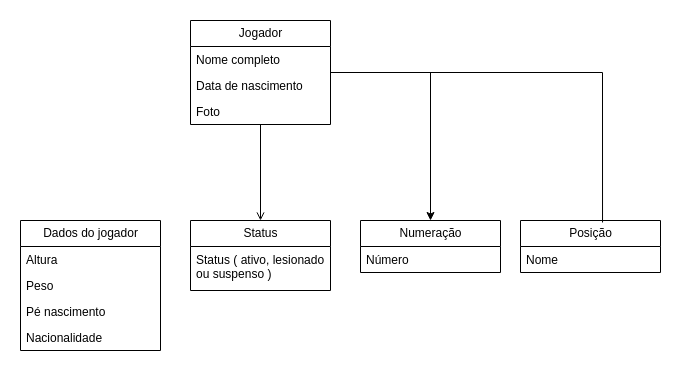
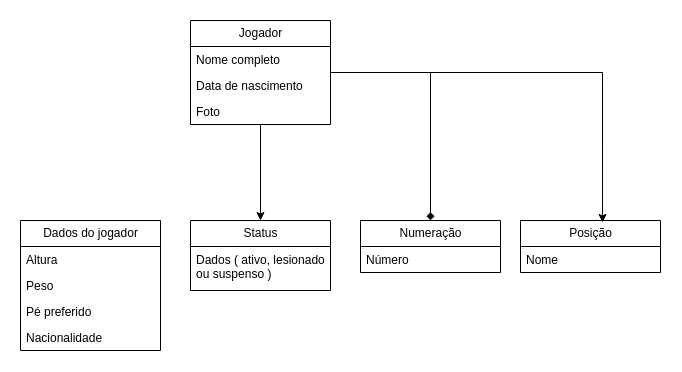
  <mxCell id="0" />
  <mxCell id="1" parent="0" />
- <mxCell id="2" style="edgeStyle=orthogonalEdgeStyle;rounded=0;orthogonalLoop=1;jettySize=auto;html=1;entryX=0.5;entryY=0;entryDx=0;entryDy=0;endArrow=open;" edge="1" parent="1" source="4" target="15"><mxGeometry relative="1" as="geometry" /></mxCell>
- <mxCell id="3" style="edgeStyle=orthogonalEdgeStyle;rounded=0;orthogonalLoop=1;jettySize=auto;html=1;entryX=0.5;entryY=0;entryDx=0;entryDy=0;" edge="1" parent="1" source="4" target="17"><mxGeometry relative="1" as="geometry" /></mxCell>
+ <mxCell id="2" style="edgeStyle=orthogonalEdgeStyle;rounded=0;orthogonalLoop=1;jettySize=auto;html=1;entryX=0.5;entryY=0;entryDx=0;entryDy=0;" edge="1" parent="1" source="4" target="15"><mxGeometry relative="1" as="geometry" /></mxCell>
+ <mxCell id="3" style="edgeStyle=orthogonalEdgeStyle;rounded=0;orthogonalLoop=1;jettySize=auto;html=1;entryX=0.5;entryY=0;entryDx=0;entryDy=0;endArrow=diamond;" edge="1" parent="1" source="4" target="17"><mxGeometry relative="1" as="geometry" /></mxCell>
  <mxCell id="4" value="Jogador" style="swimlane;fontStyle=0;childLayout=stackLayout;horizontal=1;startSize=26;fillColor=none;horizontalStack=0;resizeParent=1;resizeParentMax=0;resizeLast=0;collapsible=1;marginBottom=0;html=1;" vertex="1" parent="1"><mxGeometry x="190" y="20" width="140" height="104" as="geometry" /></mxCell>
  <mxCell id="5" value="Nome completo" style="text;strokeColor=none;fillColor=none;align=left;verticalAlign=top;spacingLeft=4;spacingRight=4;overflow=hidden;rotatable=0;points=[[0,0.5],[1,0.5]];portConstraint=eastwest;whiteSpace=wrap;html=1;" vertex="1" parent="4"><mxGeometry y="26" width="140" height="26" as="geometry" /></mxCell>
  <mxCell id="6" value="Data de nascimento" style="text;strokeColor=none;fillColor=none;align=left;verticalAlign=top;spacingLeft=4;spacingRight=4;overflow=hidden;rotatable=0;points=[[0,0.5],[1,0.5]];portConstraint=eastwest;whiteSpace=wrap;html=1;" vertex="1" parent="4"><mxGeometry y="52" width="140" height="26" as="geometry" /></mxCell>
  <mxCell id="7" value="&lt;div&gt;Foto&lt;/div&gt;&lt;div&gt;&lt;br&gt;&lt;/div&gt;" style="text;strokeColor=none;fillColor=none;align=left;verticalAlign=top;spacingLeft=4;spacingRight=4;overflow=hidden;rotatable=0;points=[[0,0.5,0,0,0],[1,0.5,0,0,0]];portConstraint=eastwest;whiteSpace=wrap;html=1;" vertex="1" parent="4"><mxGeometry y="78" width="140" height="26" as="geometry" /></mxCell>
  <mxCell id="8" value="Dados do jogador" style="swimlane;fontStyle=0;childLayout=stackLayout;horizontal=1;startSize=26;fillColor=none;horizontalStack=0;resizeParent=1;resizeParentMax=0;resizeLast=0;collapsible=1;marginBottom=0;html=1;" vertex="1" parent="1"><mxGeometry x="20" y="220" width="140" height="130" as="geometry" /></mxCell>
  <mxCell id="9" value="&lt;div&gt;Altura&lt;span style=&quot;white-space: pre;&quot;&gt;&#09;&lt;/span&gt;&lt;span style=&quot;white-space: pre;&quot;&gt;&#09;&lt;/span&gt;&lt;/div&gt;&lt;div&gt;&lt;br/&gt;&lt;/div&gt;" style="text;strokeColor=none;fillColor=none;align=left;verticalAlign=top;spacingLeft=4;spacingRight=4;overflow=hidden;rotatable=0;points=[[0,0.5],[1,0.5]];portConstraint=eastwest;whiteSpace=wrap;html=1;" vertex="1" parent="8"><mxGeometry y="26" width="140" height="26" as="geometry" /></mxCell>
  <mxCell id="10" value="Peso" style="text;strokeColor=none;fillColor=none;align=left;verticalAlign=top;spacingLeft=4;spacingRight=4;overflow=hidden;rotatable=0;points=[[0,0.5],[1,0.5]];portConstraint=eastwest;whiteSpace=wrap;html=1;" vertex="1" parent="8"><mxGeometry y="52" width="140" height="26" as="geometry" /></mxCell>
- <mxCell id="11" value="Pé nascimento" style="text;strokeColor=none;fillColor=none;align=left;verticalAlign=top;spacingLeft=4;spacingRight=4;overflow=hidden;rotatable=0;points=[[0,0.5,0,0,0],[1,0.5,0,0,0]];portConstraint=eastwest;whiteSpace=wrap;html=1;" vertex="1" parent="8"><mxGeometry y="78" width="140" height="26" as="geometry" /></mxCell>
+ <mxCell id="11" value="Pé preferido" style="text;strokeColor=none;fillColor=none;align=left;verticalAlign=top;spacingLeft=4;spacingRight=4;overflow=hidden;rotatable=0;points=[[0,0.5,0,0,0],[1,0.5,0,0,0]];portConstraint=eastwest;whiteSpace=wrap;html=1;" vertex="1" parent="8"><mxGeometry y="78" width="140" height="26" as="geometry" /></mxCell>
  <mxCell id="12" value="Nacionalidade" style="text;strokeColor=none;fillColor=none;align=left;verticalAlign=top;spacingLeft=4;spacingRight=4;overflow=hidden;rotatable=0;points=[[0,0.5,0,0,0],[1,0.5,0,0,0]];portConstraint=eastwest;whiteSpace=wrap;html=1;" vertex="1" parent="8"><mxGeometry y="104" width="140" height="26" as="geometry" /></mxCell>
  <mxCell id="13" value="Posição" style="swimlane;fontStyle=0;childLayout=stackLayout;horizontal=1;startSize=26;fillColor=none;horizontalStack=0;resizeParent=1;resizeParentMax=0;resizeLast=0;collapsible=1;marginBottom=0;html=1;" vertex="1" parent="1"><mxGeometry x="520" y="220" width="140" height="52" as="geometry" /></mxCell>
  <mxCell id="14" value="Nome" style="text;strokeColor=none;fillColor=none;align=left;verticalAlign=top;spacingLeft=4;spacingRight=4;overflow=hidden;rotatable=0;points=[[0,0.5],[1,0.5]];portConstraint=eastwest;whiteSpace=wrap;html=1;" vertex="1" parent="13"><mxGeometry y="26" width="140" height="26" as="geometry" /></mxCell>
  <mxCell id="15" value="Status" style="swimlane;fontStyle=0;childLayout=stackLayout;horizontal=1;startSize=26;fillColor=none;horizontalStack=0;resizeParent=1;resizeParentMax=0;resizeLast=0;collapsible=1;marginBottom=0;html=1;" vertex="1" parent="1"><mxGeometry x="190" y="220" width="140" height="70" as="geometry" /></mxCell>
- <mxCell id="16" value="Status ( ativo, lesionado ou suspenso )" style="text;strokeColor=none;fillColor=none;align=left;verticalAlign=top;spacingLeft=4;spacingRight=4;overflow=hidden;rotatable=0;points=[[0,0.5],[1,0.5]];portConstraint=eastwest;whiteSpace=wrap;html=1;" vertex="1" parent="15"><mxGeometry y="26" width="140" height="44" as="geometry" /></mxCell>
+ <mxCell id="16" value="Dados ( ativo, lesionado ou suspenso )" style="text;strokeColor=none;fillColor=none;align=left;verticalAlign=top;spacingLeft=4;spacingRight=4;overflow=hidden;rotatable=0;points=[[0,0.5],[1,0.5]];portConstraint=eastwest;whiteSpace=wrap;html=1;" vertex="1" parent="15"><mxGeometry y="26" width="140" height="44" as="geometry" /></mxCell>
  <mxCell id="17" value="Numeração" style="swimlane;fontStyle=0;childLayout=stackLayout;horizontal=1;startSize=26;fillColor=none;horizontalStack=0;resizeParent=1;resizeParentMax=0;resizeLast=0;collapsible=1;marginBottom=0;html=1;" vertex="1" parent="1"><mxGeometry x="360" y="220" width="140" height="52" as="geometry" /></mxCell>
  <mxCell id="18" value="Número" style="text;strokeColor=none;fillColor=none;align=left;verticalAlign=top;spacingLeft=4;spacingRight=4;overflow=hidden;rotatable=0;points=[[0,0.5],[1,0.5]];portConstraint=eastwest;whiteSpace=wrap;html=1;" vertex="1" parent="17"><mxGeometry y="26" width="140" height="26" as="geometry" /></mxCell>
- <mxCell id="19" style="edgeStyle=orthogonalEdgeStyle;rounded=0;orthogonalLoop=1;jettySize=auto;html=1;entryX=0.586;entryY=0.038;entryDx=0;entryDy=0;entryPerimeter=0;endArrow=none;" edge="1" parent="1" source="4" target="13"><mxGeometry relative="1" as="geometry" /></mxCell>
+ <mxCell id="19" style="edgeStyle=orthogonalEdgeStyle;rounded=0;orthogonalLoop=1;jettySize=auto;html=1;entryX=0.586;entryY=0.038;entryDx=0;entryDy=0;entryPerimeter=0;" edge="1" parent="1" source="4" target="13"><mxGeometry relative="1" as="geometry" /></mxCell>
